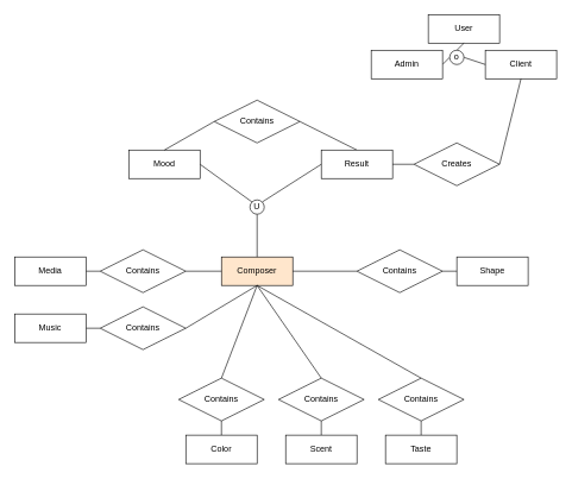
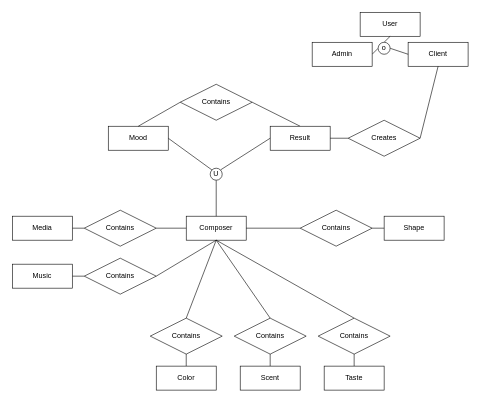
  <mxCell id="0" />
  <mxCell id="1" parent="0" />
- <mxCell id="2" value="Composer" style="whiteSpace=wrap;html=1;align=center;fillColor=#ffe6cc;" parent="1" vertex="1"><mxGeometry x="310" y="360" width="100" height="40" as="geometry" /></mxCell>
+ <mxCell id="2" value="Composer" style="whiteSpace=wrap;html=1;align=center;" parent="1" vertex="1"><mxGeometry x="310" y="360" width="100" height="40" as="geometry" /></mxCell>
  <mxCell id="3" style="edgeStyle=none;rounded=0;orthogonalLoop=1;jettySize=auto;html=1;exitX=0.5;exitY=0;exitDx=0;exitDy=0;entryX=0.5;entryY=1;entryDx=0;entryDy=0;endArrow=none;endFill=0;" parent="1" source="4" target="25" edge="1"><mxGeometry relative="1" as="geometry" /></mxCell>
  <mxCell id="4" value="Color" style="whiteSpace=wrap;html=1;align=center;" parent="1" vertex="1"><mxGeometry x="260" y="610" width="100" height="40" as="geometry" /></mxCell>
  <mxCell id="5" style="edgeStyle=none;rounded=0;orthogonalLoop=1;jettySize=auto;html=1;exitX=0.5;exitY=0;exitDx=0;exitDy=0;entryX=0.5;entryY=1;entryDx=0;entryDy=0;endArrow=none;endFill=0;" parent="1" source="6" target="27" edge="1"><mxGeometry relative="1" as="geometry" /></mxCell>
  <mxCell id="6" value="Scent" style="whiteSpace=wrap;html=1;align=center;" parent="1" vertex="1"><mxGeometry x="400" y="610" width="100" height="40" as="geometry" /></mxCell>
  <mxCell id="7" style="edgeStyle=none;rounded=0;orthogonalLoop=1;jettySize=auto;html=1;exitX=0.5;exitY=0;exitDx=0;exitDy=0;entryX=0.5;entryY=1;entryDx=0;entryDy=0;endArrow=none;endFill=0;" parent="1" source="8" target="29" edge="1"><mxGeometry relative="1" as="geometry" /></mxCell>
  <mxCell id="8" value="Taste" style="whiteSpace=wrap;html=1;align=center;" parent="1" vertex="1"><mxGeometry x="540" y="610" width="100" height="40" as="geometry" /></mxCell>
  <mxCell id="9" value="Shape" style="whiteSpace=wrap;html=1;align=center;" parent="1" vertex="1"><mxGeometry x="640" y="360" width="100" height="40" as="geometry" /></mxCell>
  <mxCell id="10" style="edgeStyle=none;rounded=0;orthogonalLoop=1;jettySize=auto;html=1;exitX=1;exitY=0.5;exitDx=0;exitDy=0;entryX=0;entryY=0.5;entryDx=0;entryDy=0;endArrow=none;endFill=0;" parent="1" source="11" target="23" edge="1"><mxGeometry relative="1" as="geometry" /></mxCell>
  <mxCell id="11" value="Music" style="whiteSpace=wrap;html=1;align=center;" parent="1" vertex="1"><mxGeometry x="20" y="440" width="100" height="40" as="geometry" /></mxCell>
  <mxCell id="12" style="edgeStyle=none;rounded=0;orthogonalLoop=1;jettySize=auto;html=1;exitX=1;exitY=0.5;exitDx=0;exitDy=0;entryX=0;entryY=0.5;entryDx=0;entryDy=0;endArrow=none;endFill=0;" parent="1" source="13" target="21" edge="1"><mxGeometry relative="1" as="geometry" /></mxCell>
  <mxCell id="13" value="Media" style="whiteSpace=wrap;html=1;align=center;" parent="1" vertex="1"><mxGeometry x="20" y="360" width="100" height="40" as="geometry" /></mxCell>
  <mxCell id="14" value="User" style="whiteSpace=wrap;html=1;align=center;" parent="1" vertex="1"><mxGeometry x="600" y="20" width="100" height="40" as="geometry" /></mxCell>
  <mxCell id="15" value="Client" style="whiteSpace=wrap;html=1;align=center;" parent="1" vertex="1"><mxGeometry x="680" y="70" width="100" height="40" as="geometry" /></mxCell>
  <mxCell id="16" style="edgeStyle=none;rounded=0;orthogonalLoop=1;jettySize=auto;html=1;exitX=1;exitY=0.5;exitDx=0;exitDy=0;entryX=0;entryY=0.5;entryDx=0;entryDy=0;endArrow=none;endFill=0;" edge="1" parent="1" source="17" target="42"><mxGeometry relative="1" as="geometry" /></mxCell>
  <mxCell id="17" value="Admin" style="whiteSpace=wrap;html=1;align=center;" parent="1" vertex="1"><mxGeometry x="520" y="70" width="100" height="40" as="geometry" /></mxCell>
  <mxCell id="18" style="edgeStyle=none;rounded=0;orthogonalLoop=1;jettySize=auto;html=1;exitX=0.5;exitY=0;exitDx=0;exitDy=0;entryX=1;entryY=0.5;entryDx=0;entryDy=0;endArrow=none;endFill=0;" edge="1" parent="1" source="19" target="39"><mxGeometry relative="1" as="geometry" /></mxCell>
  <mxCell id="19" value="Result" style="whiteSpace=wrap;html=1;align=center;" parent="1" vertex="1"><mxGeometry x="450" y="210" width="100" height="40" as="geometry" /></mxCell>
  <mxCell id="20" style="edgeStyle=none;rounded=0;orthogonalLoop=1;jettySize=auto;html=1;exitX=1;exitY=0.5;exitDx=0;exitDy=0;entryX=0;entryY=0.5;entryDx=0;entryDy=0;endArrow=none;endFill=0;" parent="1" source="21" target="2" edge="1"><mxGeometry relative="1" as="geometry" /></mxCell>
  <mxCell id="21" value="Contains" style="shape=rhombus;perimeter=rhombusPerimeter;whiteSpace=wrap;html=1;align=center;" parent="1" vertex="1"><mxGeometry x="140" y="350" width="120" height="60" as="geometry" /></mxCell>
  <mxCell id="22" style="edgeStyle=none;rounded=0;orthogonalLoop=1;jettySize=auto;html=1;exitX=1;exitY=0.5;exitDx=0;exitDy=0;entryX=0.5;entryY=1;entryDx=0;entryDy=0;endArrow=none;endFill=0;" parent="1" source="23" target="2" edge="1"><mxGeometry relative="1" as="geometry" /></mxCell>
  <mxCell id="23" value="Contains" style="shape=rhombus;perimeter=rhombusPerimeter;whiteSpace=wrap;html=1;align=center;" parent="1" vertex="1"><mxGeometry x="140" y="430" width="120" height="60" as="geometry" /></mxCell>
  <mxCell id="24" style="edgeStyle=none;rounded=0;orthogonalLoop=1;jettySize=auto;html=1;exitX=0.5;exitY=0;exitDx=0;exitDy=0;entryX=0.5;entryY=1;entryDx=0;entryDy=0;endArrow=none;endFill=0;" parent="1" source="25" target="2" edge="1"><mxGeometry relative="1" as="geometry" /></mxCell>
  <mxCell id="25" value="Contains" style="shape=rhombus;perimeter=rhombusPerimeter;whiteSpace=wrap;html=1;align=center;" parent="1" vertex="1"><mxGeometry x="250" y="530" width="120" height="60" as="geometry" /></mxCell>
  <mxCell id="26" style="edgeStyle=none;rounded=0;orthogonalLoop=1;jettySize=auto;html=1;exitX=0.5;exitY=0;exitDx=0;exitDy=0;entryX=0.5;entryY=1;entryDx=0;entryDy=0;endArrow=none;endFill=0;" parent="1" source="27" target="2" edge="1"><mxGeometry relative="1" as="geometry" /></mxCell>
  <mxCell id="27" value="Contains" style="shape=rhombus;perimeter=rhombusPerimeter;whiteSpace=wrap;html=1;align=center;" parent="1" vertex="1"><mxGeometry x="390" y="530" width="120" height="60" as="geometry" /></mxCell>
  <mxCell id="28" style="edgeStyle=none;rounded=0;orthogonalLoop=1;jettySize=auto;html=1;exitX=0.5;exitY=0;exitDx=0;exitDy=0;endArrow=none;endFill=0;" parent="1" source="29" edge="1"><mxGeometry relative="1" as="geometry"><mxPoint x="360" y="400" as="targetPoint" /></mxGeometry></mxCell>
  <mxCell id="29" value="Contains" style="shape=rhombus;perimeter=rhombusPerimeter;whiteSpace=wrap;html=1;align=center;" parent="1" vertex="1"><mxGeometry x="530" y="530" width="120" height="60" as="geometry" /></mxCell>
  <mxCell id="30" style="edgeStyle=none;rounded=0;orthogonalLoop=1;jettySize=auto;html=1;exitX=1;exitY=0.5;exitDx=0;exitDy=0;entryX=0;entryY=0.5;entryDx=0;entryDy=0;endArrow=none;endFill=0;" parent="1" source="32" target="9" edge="1"><mxGeometry relative="1" as="geometry" /></mxCell>
  <mxCell id="31" style="edgeStyle=none;rounded=0;orthogonalLoop=1;jettySize=auto;html=1;exitX=0;exitY=0.5;exitDx=0;exitDy=0;entryX=1;entryY=0.5;entryDx=0;entryDy=0;endArrow=none;endFill=0;" parent="1" source="32" target="2" edge="1"><mxGeometry relative="1" as="geometry" /></mxCell>
  <mxCell id="32" value="Contains" style="shape=rhombus;perimeter=rhombusPerimeter;whiteSpace=wrap;html=1;align=center;" parent="1" vertex="1"><mxGeometry x="500" y="350" width="120" height="60" as="geometry" /></mxCell>
  <mxCell id="33" style="rounded=0;orthogonalLoop=1;jettySize=auto;html=1;exitX=1;exitY=0.5;exitDx=0;exitDy=0;entryX=0;entryY=0;entryDx=0;entryDy=0;endArrow=none;endFill=0;" edge="1" parent="1" source="34" target="37"><mxGeometry relative="1" as="geometry" /></mxCell>
  <mxCell id="34" value="Mood" style="whiteSpace=wrap;html=1;align=center;" vertex="1" parent="1"><mxGeometry x="180" y="210" width="100" height="40" as="geometry" /></mxCell>
  <mxCell id="35" style="edgeStyle=none;rounded=0;orthogonalLoop=1;jettySize=auto;html=1;exitX=1;exitY=0;exitDx=0;exitDy=0;entryX=0;entryY=0.5;entryDx=0;entryDy=0;endArrow=none;endFill=0;" edge="1" parent="1" source="37" target="19"><mxGeometry relative="1" as="geometry" /></mxCell>
  <mxCell id="36" style="edgeStyle=none;rounded=0;orthogonalLoop=1;jettySize=auto;html=1;exitX=0.5;exitY=1;exitDx=0;exitDy=0;entryX=0.5;entryY=0;entryDx=0;entryDy=0;endArrow=none;endFill=0;" edge="1" parent="1" source="37" target="2"><mxGeometry relative="1" as="geometry" /></mxCell>
  <mxCell id="37" value="U" style="ellipse;whiteSpace=wrap;html=1;aspect=fixed;" vertex="1" parent="1"><mxGeometry x="350" y="280" width="20" height="20" as="geometry" /></mxCell>
  <mxCell id="38" style="edgeStyle=none;rounded=0;orthogonalLoop=1;jettySize=auto;html=1;exitX=0;exitY=0.5;exitDx=0;exitDy=0;entryX=0.5;entryY=0;entryDx=0;entryDy=0;endArrow=none;endFill=0;" edge="1" parent="1" source="39" target="34"><mxGeometry relative="1" as="geometry" /></mxCell>
  <mxCell id="39" value="Contains" style="shape=rhombus;perimeter=rhombusPerimeter;whiteSpace=wrap;html=1;align=center;" vertex="1" parent="1"><mxGeometry x="300" y="140" width="120" height="60" as="geometry" /></mxCell>
  <mxCell id="40" style="edgeStyle=none;rounded=0;orthogonalLoop=1;jettySize=auto;html=1;exitX=0.5;exitY=0;exitDx=0;exitDy=0;entryX=0.5;entryY=1;entryDx=0;entryDy=0;endArrow=none;endFill=0;" edge="1" parent="1" source="42" target="14"><mxGeometry relative="1" as="geometry" /></mxCell>
  <mxCell id="41" style="edgeStyle=none;rounded=0;orthogonalLoop=1;jettySize=auto;html=1;exitX=1;exitY=0.5;exitDx=0;exitDy=0;entryX=0;entryY=0.5;entryDx=0;entryDy=0;endArrow=none;endFill=0;" edge="1" parent="1" source="42" target="15"><mxGeometry relative="1" as="geometry" /></mxCell>
  <mxCell id="42" value="o" style="ellipse;whiteSpace=wrap;html=1;aspect=fixed;" vertex="1" parent="1"><mxGeometry x="630" y="70" width="20" height="20" as="geometry" /></mxCell>
  <mxCell id="43" style="edgeStyle=none;rounded=0;orthogonalLoop=1;jettySize=auto;html=1;exitX=0;exitY=0.5;exitDx=0;exitDy=0;entryX=1;entryY=0.5;entryDx=0;entryDy=0;endArrow=none;endFill=0;" edge="1" parent="1" source="45" target="19"><mxGeometry relative="1" as="geometry" /></mxCell>
  <mxCell id="44" style="edgeStyle=none;rounded=0;orthogonalLoop=1;jettySize=auto;html=1;exitX=1;exitY=0.5;exitDx=0;exitDy=0;entryX=0.5;entryY=1;entryDx=0;entryDy=0;endArrow=none;endFill=0;" edge="1" parent="1" source="45" target="15"><mxGeometry relative="1" as="geometry" /></mxCell>
  <mxCell id="45" value="Creates" style="shape=rhombus;perimeter=rhombusPerimeter;whiteSpace=wrap;html=1;align=center;" vertex="1" parent="1"><mxGeometry x="580" y="200" width="120" height="60" as="geometry" /></mxCell>
